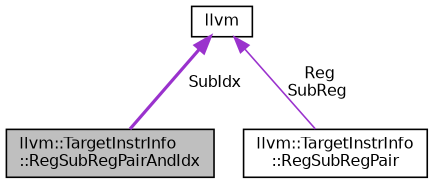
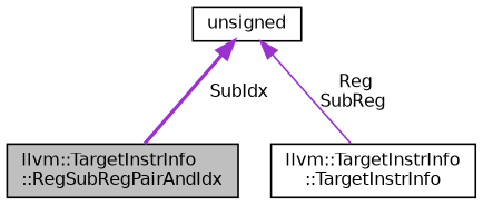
  digraph {
    node [color=black fontname=Helvetica fontsize=10 shape=box]
    edge [color=darkorchid3 dir=back fontname=Helvetica fontsize=10 labelfontname=Helvetica labelfontsize=10]
    n1 [fillcolor=grey75 fontcolor=black height=0.2 label="llvm::TargetInstrInfo\l::RegSubRegPairAndIdx" style=filled width=0.4]
-   n2 [height=0.2 label="llvm::TargetInstrInfo\l::RegSubRegPair" width=0.4]
-   n3 [height=0.2 label=llvm width=0.4]
+   n2 [height=0.2 label="llvm::TargetInstrInfo\l::TargetInstrInfo" width=0.4]
+   n3 [height=0.2 label=unsigned width=0.4]
    n3 -> n1 [label=" SubIdx" style=bold]
    n3 -> n2 [label=" Reg\nSubReg" style=solid]
  }
